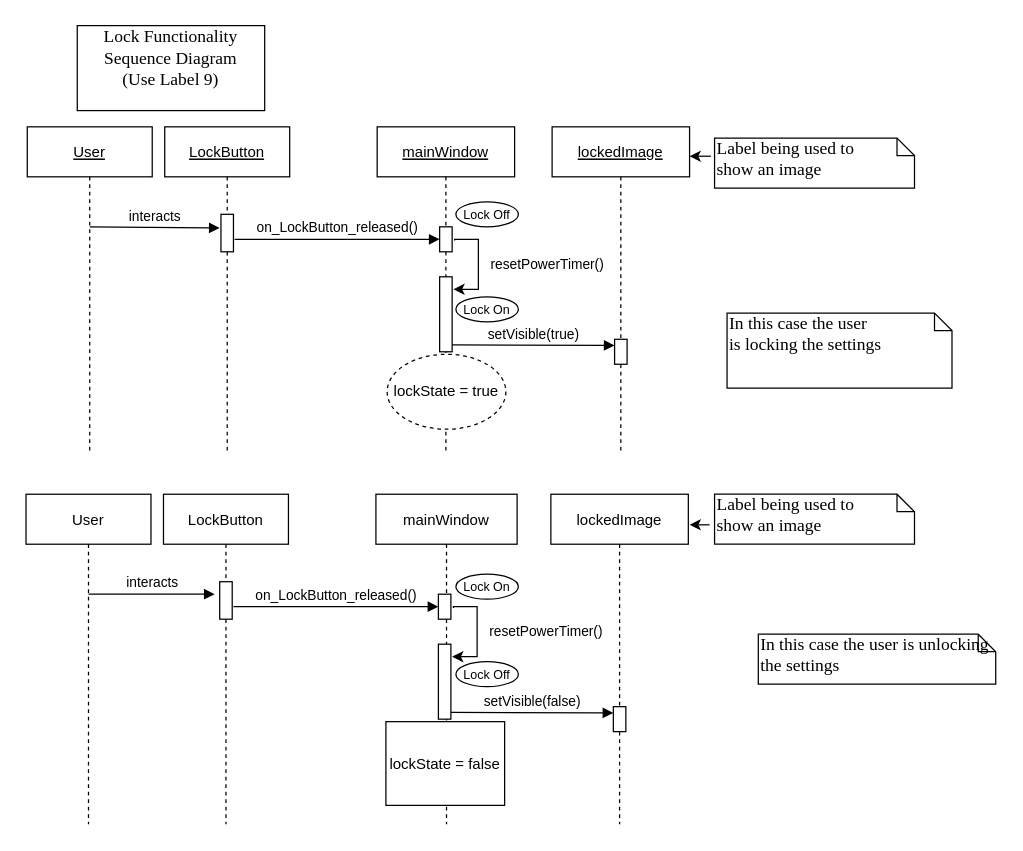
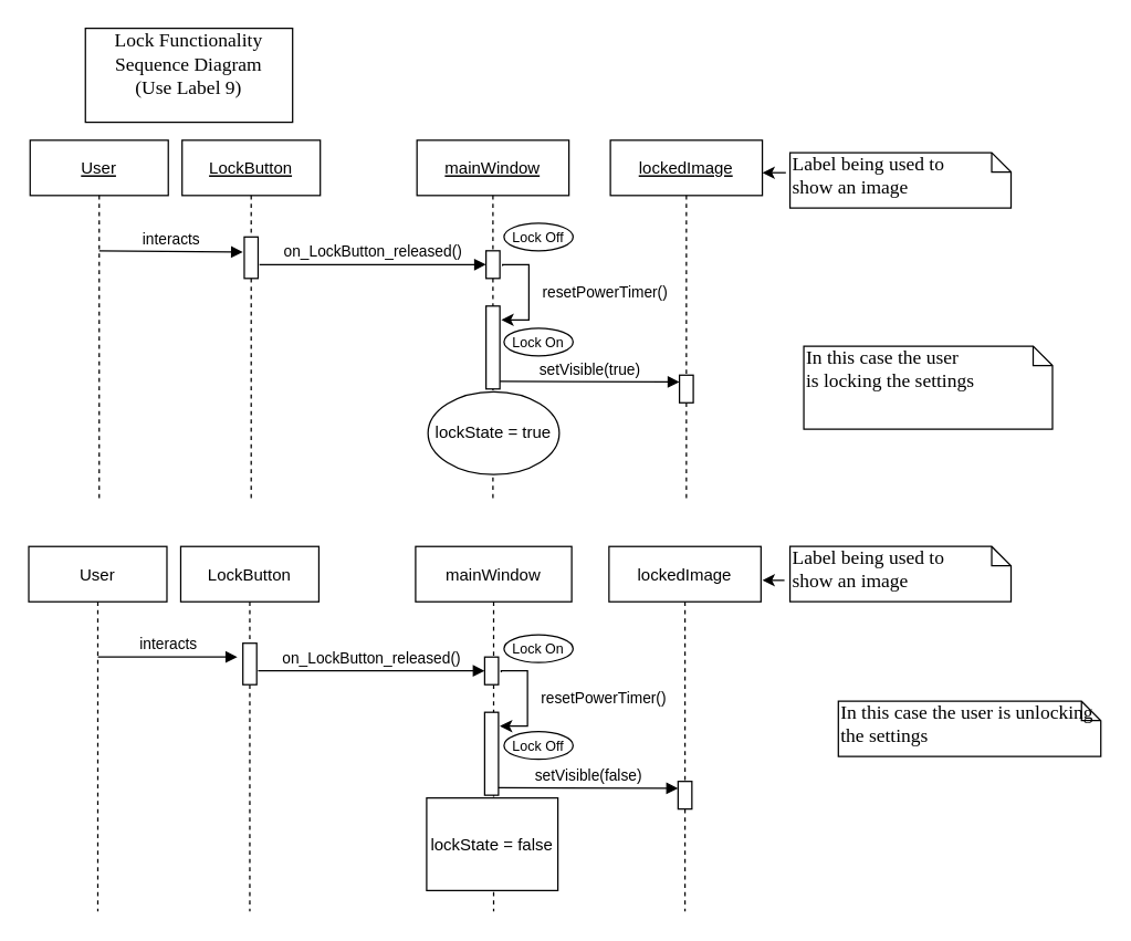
  <mxCell id="0" />
  <mxCell id="1" parent="0" />
  <mxCell id="2" value="LockButton" style="shape=umlLifeline;perimeter=lifelinePerimeter;container=1;collapsible=0;recursiveResize=0;rounded=0;shadow=0;strokeWidth=1;fontStyle=4" parent="1" vertex="1"><mxGeometry x="131" y="101" width="100" height="260" as="geometry" /></mxCell>
  <mxCell id="3" value="" style="points=[];perimeter=orthogonalPerimeter;rounded=0;shadow=0;strokeWidth=1;fillColor=default;" parent="2" vertex="1"><mxGeometry x="45" y="70" width="10" height="30" as="geometry" /></mxCell>
  <mxCell id="4" value="mainWindow" style="shape=umlLifeline;perimeter=lifelinePerimeter;container=1;collapsible=0;recursiveResize=0;rounded=0;shadow=0;strokeWidth=1;fontStyle=4" parent="1" vertex="1"><mxGeometry x="301" y="101" width="110" height="260" as="geometry" /></mxCell>
  <mxCell id="5" value="resetPowerTimer()" style="edgeStyle=orthogonalEdgeStyle;rounded=0;orthogonalLoop=1;jettySize=auto;html=1;startArrow=none;exitX=1.2;exitY=0.55;exitDx=0;exitDy=0;exitPerimeter=0;" parent="4" source="8" edge="1"><mxGeometry y="55" relative="1" as="geometry"><Array as="points"><mxPoint x="62" y="90" /><mxPoint x="81" y="90" /><mxPoint x="81" y="130" /></Array><mxPoint as="offset" /><mxPoint x="66" y="90" as="sourcePoint" /><mxPoint x="61" y="130" as="targetPoint" /></mxGeometry></mxCell>
  <mxCell id="6" value="" style="points=[];perimeter=orthogonalPerimeter;rounded=0;shadow=0;strokeWidth=1;fillColor=default;" parent="4" vertex="1"><mxGeometry x="50" y="120" width="10" height="60" as="geometry" /></mxCell>
  <mxCell id="7" value="Lock Off" style="ellipse;whiteSpace=wrap;html=1;fontSize=10;" parent="4" vertex="1"><mxGeometry x="63" y="60" width="50" height="20" as="geometry" /></mxCell>
  <mxCell id="8" value="" style="points=[];perimeter=orthogonalPerimeter;rounded=0;shadow=0;strokeWidth=1;fillColor=default;" parent="4" vertex="1"><mxGeometry x="50" y="80" width="10" height="20" as="geometry" /></mxCell>
- <mxCell id="9" value="lockState = true" style="ellipse;whiteSpace=wrap;html=1;dashed=1;" parent="4" vertex="1"><mxGeometry x="8" y="182" width="95" height="60" as="geometry" /></mxCell>
+ <mxCell id="9" value="lockState = true" style="ellipse;whiteSpace=wrap;html=1;" parent="4" vertex="1"><mxGeometry x="8" y="182" width="95" height="60" as="geometry" /></mxCell>
  <mxCell id="10" value="User" style="shape=umlLifeline;perimeter=lifelinePerimeter;container=1;collapsible=0;recursiveResize=0;rounded=0;shadow=0;strokeWidth=1;fontStyle=4" parent="1" vertex="1"><mxGeometry x="21" y="101" width="100" height="260" as="geometry" /></mxCell>
  <mxCell id="11" value="interacts" style="html=1;verticalAlign=bottom;endArrow=block;rounded=0;entryX=-0.1;entryY=0.367;entryDx=0;entryDy=0;entryPerimeter=0;" parent="10" target="3" edge="1"><mxGeometry width="80" relative="1" as="geometry"><mxPoint x="50" y="80" as="sourcePoint" /><mxPoint x="130" y="80" as="targetPoint" /></mxGeometry></mxCell>
  <mxCell id="12" value="on_LockButton_released()" style="html=1;verticalAlign=bottom;endArrow=block;rounded=0;" parent="1" edge="1"><mxGeometry width="80" relative="1" as="geometry"><mxPoint x="187" y="191" as="sourcePoint" /><mxPoint x="351" y="191" as="targetPoint" /></mxGeometry></mxCell>
  <mxCell id="13" value="lockedImage" style="shape=umlLifeline;perimeter=lifelinePerimeter;container=1;collapsible=0;recursiveResize=0;rounded=0;shadow=0;strokeWidth=1;fontStyle=4" parent="1" vertex="1"><mxGeometry x="441" y="101" width="110" height="260" as="geometry" /></mxCell>
  <mxCell id="14" value="" style="points=[];perimeter=orthogonalPerimeter;rounded=0;shadow=0;strokeWidth=1;fillColor=default;" parent="13" vertex="1"><mxGeometry x="50" y="170" width="10" height="20" as="geometry" /></mxCell>
  <mxCell id="15" value="setVisible(true)" style="html=1;verticalAlign=bottom;endArrow=block;rounded=0;" parent="13" edge="1"><mxGeometry width="80" relative="1" as="geometry"><mxPoint x="-80" y="174.5" as="sourcePoint" /><mxPoint x="50" y="175" as="targetPoint" /></mxGeometry></mxCell>
  <mxCell id="16" style="edgeStyle=orthogonalEdgeStyle;rounded=0;orthogonalLoop=1;jettySize=auto;html=1;exitX=0;exitY=0.5;exitDx=0;exitDy=0;exitPerimeter=0;entryX=1;entryY=0.092;entryDx=0;entryDy=0;entryPerimeter=0;" parent="1" target="13" edge="1"><mxGeometry relative="1" as="geometry"><mxPoint x="568" y="124.5" as="sourcePoint" /></mxGeometry></mxCell>
  <mxCell id="17" value="Lock On" style="ellipse;whiteSpace=wrap;html=1;fontSize=10;" parent="1" vertex="1"><mxGeometry x="364" y="237" width="50" height="20" as="geometry" /></mxCell>
  <mxCell id="18" value="LockButton" style="shape=umlLifeline;perimeter=lifelinePerimeter;container=1;collapsible=0;recursiveResize=0;rounded=0;shadow=0;strokeWidth=1;" parent="1" vertex="1"><mxGeometry x="130" y="395" width="100" height="264" as="geometry" /></mxCell>
  <mxCell id="19" value="" style="points=[];perimeter=orthogonalPerimeter;rounded=0;shadow=0;strokeWidth=1;fillColor=default;" parent="18" vertex="1"><mxGeometry x="45" y="70" width="10" height="30" as="geometry" /></mxCell>
  <mxCell id="20" value="mainWindow" style="shape=umlLifeline;perimeter=lifelinePerimeter;container=1;collapsible=0;recursiveResize=0;rounded=0;shadow=0;strokeWidth=1;" parent="1" vertex="1"><mxGeometry x="300" y="395" width="113" height="264" as="geometry" /></mxCell>
  <mxCell id="21" value="resetPowerTimer()" style="edgeStyle=orthogonalEdgeStyle;rounded=0;orthogonalLoop=1;jettySize=auto;html=1;startArrow=none;exitX=1.2;exitY=0.55;exitDx=0;exitDy=0;exitPerimeter=0;" parent="20" source="24" edge="1"><mxGeometry y="55" relative="1" as="geometry"><Array as="points"><mxPoint x="62" y="90" /><mxPoint x="81" y="90" /><mxPoint x="81" y="130" /></Array><mxPoint as="offset" /><mxPoint x="66" y="90" as="sourcePoint" /><mxPoint x="61" y="130" as="targetPoint" /></mxGeometry></mxCell>
  <mxCell id="22" value="" style="points=[];perimeter=orthogonalPerimeter;rounded=0;shadow=0;strokeWidth=1;fillColor=default;" parent="20" vertex="1"><mxGeometry x="50" y="120" width="10" height="60" as="geometry" /></mxCell>
  <mxCell id="23" value="Lock Off" style="ellipse;whiteSpace=wrap;html=1;fontSize=10;" parent="20" vertex="1"><mxGeometry x="64" y="134" width="50" height="20" as="geometry" /></mxCell>
  <mxCell id="24" value="" style="points=[];perimeter=orthogonalPerimeter;rounded=0;shadow=0;strokeWidth=1;fillColor=default;" parent="20" vertex="1"><mxGeometry x="50" y="80" width="10" height="20" as="geometry" /></mxCell>
  <mxCell id="25" value="Lock On" style="ellipse;whiteSpace=wrap;html=1;fontSize=10;" parent="20" vertex="1"><mxGeometry x="64" y="64" width="50" height="20" as="geometry" /></mxCell>
  <mxCell id="26" value="User" style="shape=umlLifeline;perimeter=lifelinePerimeter;container=1;collapsible=0;recursiveResize=0;rounded=0;shadow=0;strokeWidth=1;" parent="1" vertex="1"><mxGeometry x="20" y="395" width="100" height="264" as="geometry" /></mxCell>
  <mxCell id="27" value="interacts" style="html=1;verticalAlign=bottom;endArrow=block;rounded=0;" parent="26" edge="1"><mxGeometry width="80" relative="1" as="geometry"><mxPoint x="50" y="80" as="sourcePoint" /><mxPoint x="151" y="80" as="targetPoint" /></mxGeometry></mxCell>
  <mxCell id="28" value="on_LockButton_released()" style="html=1;verticalAlign=bottom;endArrow=block;rounded=0;" parent="1" edge="1"><mxGeometry width="80" relative="1" as="geometry"><mxPoint x="186" y="485" as="sourcePoint" /><mxPoint x="350" y="485" as="targetPoint" /></mxGeometry></mxCell>
  <mxCell id="29" value="lockedImage" style="shape=umlLifeline;perimeter=lifelinePerimeter;container=1;collapsible=0;recursiveResize=0;rounded=0;shadow=0;strokeWidth=1;" parent="1" vertex="1"><mxGeometry x="440" y="395" width="110" height="264" as="geometry" /></mxCell>
  <mxCell id="30" value="" style="points=[];perimeter=orthogonalPerimeter;rounded=0;shadow=0;strokeWidth=1;fillColor=default;" parent="29" vertex="1"><mxGeometry x="50" y="170" width="10" height="20" as="geometry" /></mxCell>
  <mxCell id="31" value="setVisible(false)" style="html=1;verticalAlign=bottom;endArrow=block;rounded=0;" parent="29" edge="1"><mxGeometry width="80" relative="1" as="geometry"><mxPoint x="-80" y="174.5" as="sourcePoint" /><mxPoint x="50" y="175" as="targetPoint" /></mxGeometry></mxCell>
  <mxCell id="32" style="edgeStyle=orthogonalEdgeStyle;rounded=0;orthogonalLoop=1;jettySize=auto;html=1;exitX=0;exitY=0.5;exitDx=0;exitDy=0;exitPerimeter=0;" parent="1" edge="1"><mxGeometry relative="1" as="geometry"><mxPoint x="551" y="420" as="targetPoint" /><mxPoint x="567" y="419.5" as="sourcePoint" /></mxGeometry></mxCell>
  <mxCell id="33" value="lockState = false" style="whiteSpace=wrap;html=1;rounded=0;" parent="1" vertex="1"><mxGeometry x="308" y="577" width="95" height="67" as="geometry" /></mxCell>
  <mxCell id="34" value="&lt;span style=&quot;font-family: &amp;#34;verdana&amp;#34; ; font-size: 14px&quot;&gt;Label being used to&lt;/span&gt;&lt;br style=&quot;font-family: &amp;#34;verdana&amp;#34; ; font-size: 14px&quot;&gt;&lt;span style=&quot;font-family: &amp;#34;verdana&amp;#34; ; font-size: 14px&quot;&gt;show an image&lt;/span&gt;" style="shape=note;whiteSpace=wrap;html=1;size=14;verticalAlign=top;align=left;spacingTop=-6;rounded=0;shadow=0;comic=0;labelBackgroundColor=none;strokeWidth=1;fontFamily=Verdana;fontSize=12;fillColor=default;strokeColor=default;fontColor=default;" vertex="1" parent="1"><mxGeometry x="571" y="110" width="160" height="40" as="geometry" /></mxCell>
  <mxCell id="35" value="&lt;span style=&quot;font-family: &amp;#34;verdana&amp;#34; ; font-size: 14px&quot;&gt;In this case the user&lt;/span&gt;&lt;br style=&quot;font-family: &amp;#34;verdana&amp;#34; ; font-size: 14px&quot;&gt;&lt;span style=&quot;font-family: &amp;#34;verdana&amp;#34; ; font-size: 14px&quot;&gt;is locking the settings&amp;nbsp; &lt;br&gt;&lt;/span&gt;" style="shape=note;whiteSpace=wrap;html=1;size=14;verticalAlign=top;align=left;spacingTop=-6;rounded=0;shadow=0;comic=0;labelBackgroundColor=none;strokeWidth=1;fontFamily=Verdana;fontSize=12;fillColor=default;strokeColor=default;fontColor=default;" vertex="1" parent="1"><mxGeometry x="581" y="250" width="180" height="60" as="geometry" /></mxCell>
  <mxCell id="36" value="&lt;span style=&quot;font-family: &amp;#34;verdana&amp;#34; ; font-size: 14px&quot;&gt;Label being used to&lt;/span&gt;&lt;br style=&quot;font-family: &amp;#34;verdana&amp;#34; ; font-size: 14px&quot;&gt;&lt;span style=&quot;font-family: &amp;#34;verdana&amp;#34; ; font-size: 14px&quot;&gt;show an image&lt;/span&gt;" style="shape=note;whiteSpace=wrap;html=1;size=14;verticalAlign=top;align=left;spacingTop=-6;rounded=0;shadow=0;comic=0;labelBackgroundColor=none;strokeWidth=1;fontFamily=Verdana;fontSize=12;fillColor=default;strokeColor=default;fontColor=default;" vertex="1" parent="1"><mxGeometry x="571" y="395" width="160" height="40" as="geometry" /></mxCell>
  <mxCell id="37" value="&lt;font face=&quot;verdana&quot;&gt;&lt;span style=&quot;font-size: 14px&quot;&gt;&lt;/span&gt;&lt;/font&gt;&lt;span style=&quot;font-size: 14px&quot;&gt;In this case the user is&amp;nbsp;&lt;/span&gt;&lt;font face=&quot;verdana&quot;&gt;&lt;span style=&quot;font-size: 14px&quot;&gt;&lt;/span&gt;&lt;/font&gt;&lt;span style=&quot;font-size: 14px&quot;&gt;unlocking the settings&amp;nbsp; &amp;nbsp;&lt;/span&gt;&lt;div style=&quot;font-family: &amp;#34;verdana&amp;#34;&quot;&gt;&lt;span style=&quot;font-size: 14px&quot;&gt;&amp;nbsp;&lt;/span&gt;&lt;/div&gt;" style="shape=note;whiteSpace=wrap;html=1;size=14;verticalAlign=top;align=left;spacingTop=-6;rounded=0;shadow=0;comic=0;labelBackgroundColor=none;strokeWidth=1;fontFamily=Verdana;fontSize=12;fillColor=default;strokeColor=default;fontColor=default;" vertex="1" parent="1"><mxGeometry x="606" y="507" width="190" height="40" as="geometry" /></mxCell>
  <mxCell id="38" value="&#10;&lt;span style=&quot;font-family: &amp;quot;verdana&amp;quot; ; font-size: 14px&quot;&gt;Lock Functionality &lt;br&gt;Sequence Diagram&lt;br&gt;(Use Label 9)&lt;br&gt;&lt;/span&gt;&#10;&#10;" style="rounded=0;whiteSpace=wrap;html=1;" vertex="1" parent="1"><mxGeometry x="61" y="20" width="150" height="68" as="geometry" /></mxCell>
